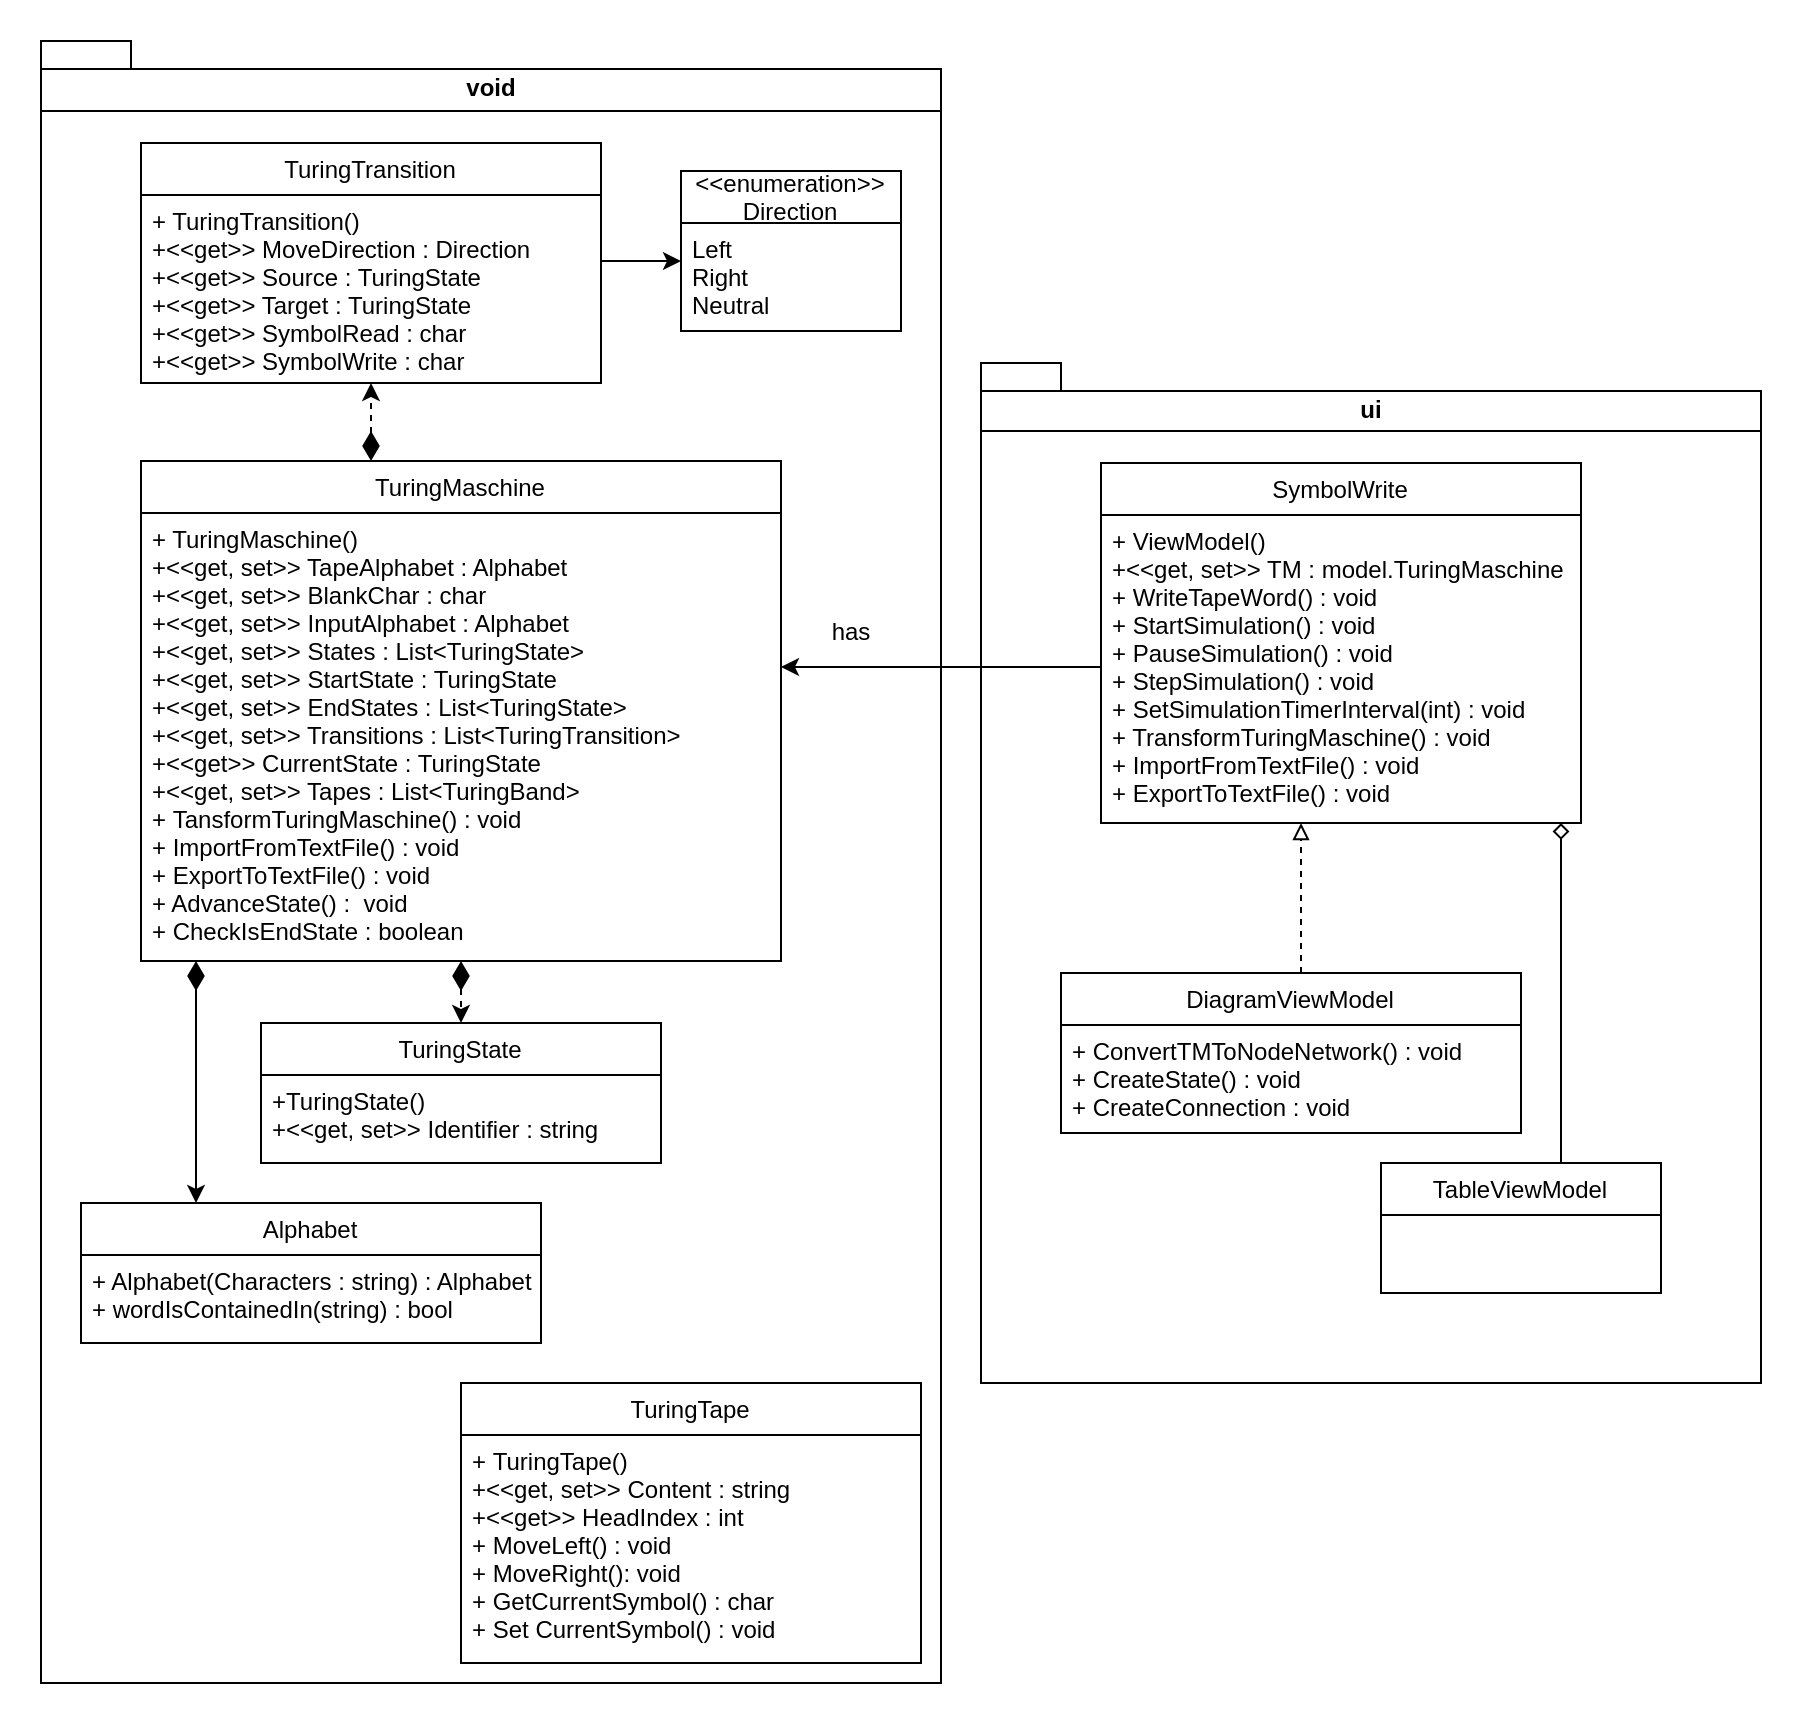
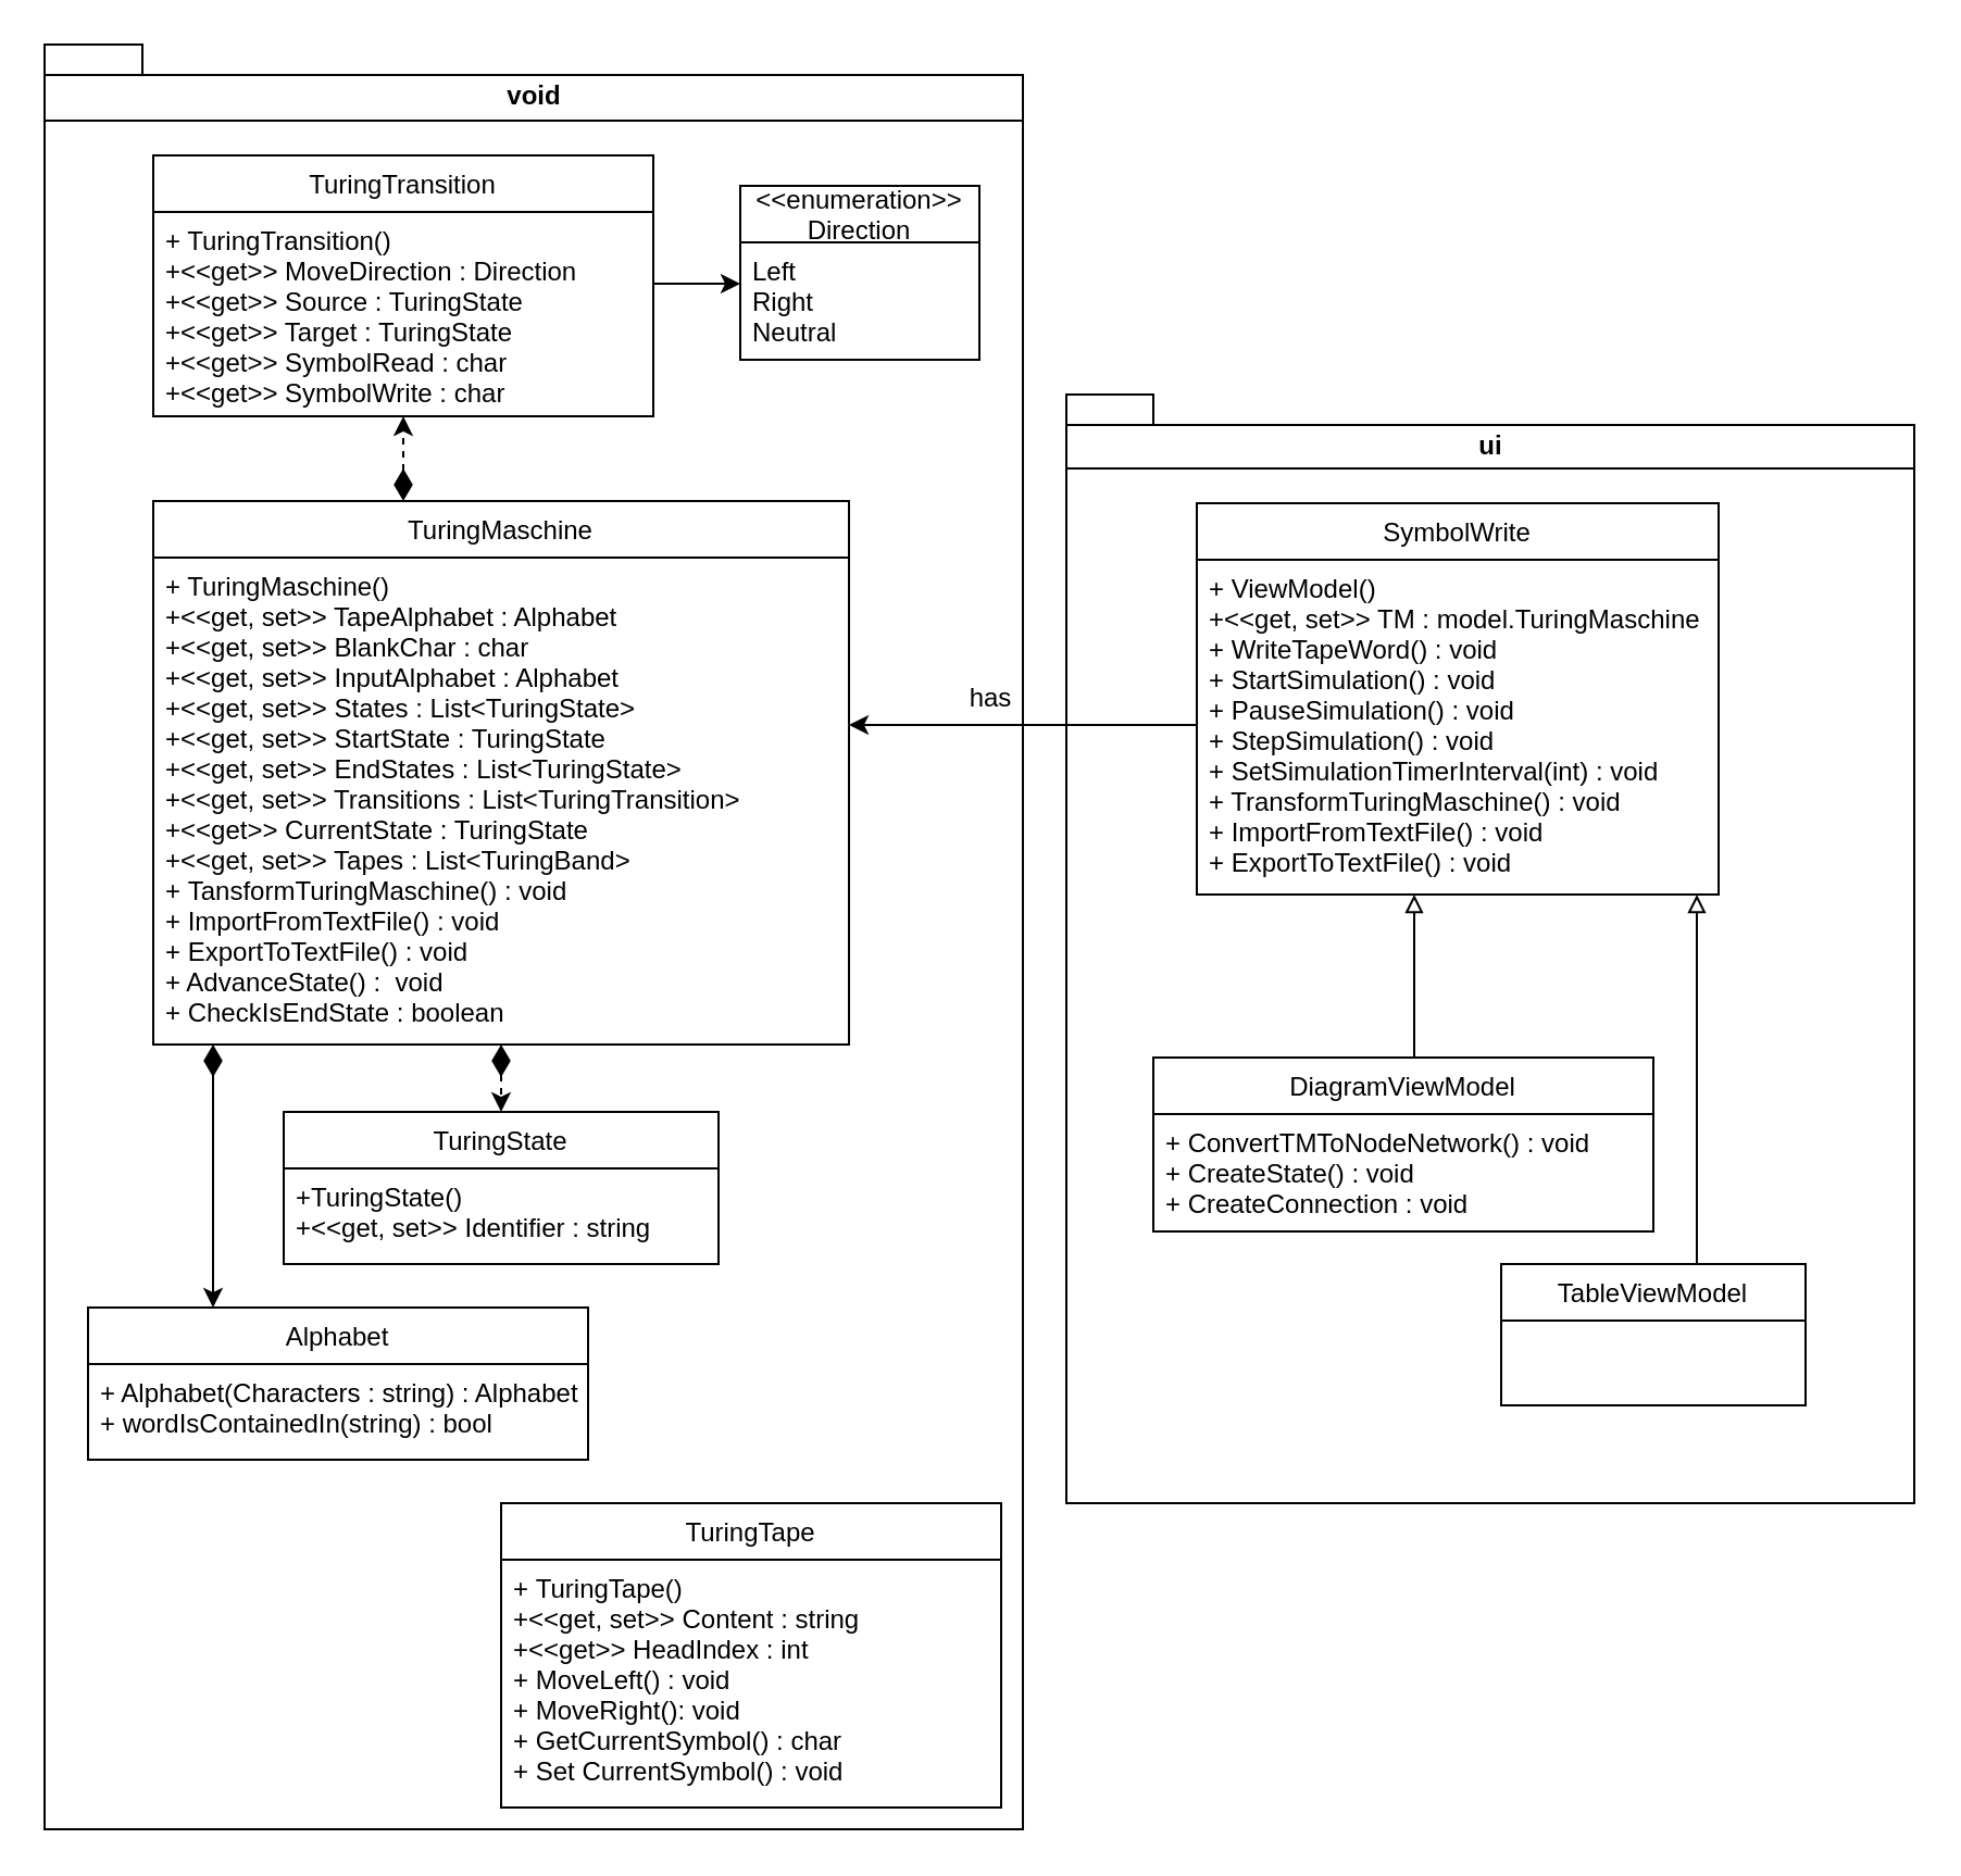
  <mxCell id="0" />
  <mxCell id="1" parent="0" />
  <mxCell id="2" value="void" style="shape=folder;fontStyle=1;spacingTop=10;tabWidth=40;tabHeight=14;tabPosition=left;html=1;strokeColor=default;verticalAlign=top;" parent="1" vertex="1"><mxGeometry x="20" y="20" width="450" height="821" as="geometry" /></mxCell>
  <mxCell id="3" value="ui" style="shape=folder;fontStyle=1;spacingTop=10;tabWidth=40;tabHeight=14;tabPosition=left;html=1;strokeColor=default;verticalAlign=top;" parent="1" vertex="1"><mxGeometry x="490" y="181" width="390" height="510" as="geometry" /></mxCell>
  <mxCell id="4" value="SymbolWrite" style="swimlane;fontStyle=0;childLayout=stackLayout;horizontal=1;startSize=26;fillColor=none;horizontalStack=0;resizeParent=1;resizeParentMax=0;resizeLast=0;collapsible=1;marginBottom=0;strokeColor=default;" parent="1" vertex="1"><mxGeometry x="550" y="231" width="240" height="180" as="geometry" /></mxCell>
  <mxCell id="5" value="+ ViewModel()&#10;+&lt;&lt;get, set&gt;&gt; TM : model.TuringMaschine&#10;+ WriteTapeWord() : void&#10;+ StartSimulation() : void&#10;+ PauseSimulation() : void&#10;+ StepSimulation() : void&#10;+ SetSimulationTimerInterval(int) : void&#10;+ TransformTuringMaschine() : void&#10;+ ImportFromTextFile() : void&#10;+ ExportToTextFile() : void" style="text;strokeColor=none;fillColor=none;align=left;verticalAlign=top;spacingLeft=4;spacingRight=4;overflow=hidden;rotatable=0;points=[[0,0.5],[1,0.5]];portConstraint=eastwest;" parent="4" vertex="1"><mxGeometry y="26" width="240" height="154" as="geometry" /></mxCell>
  <mxCell id="6" style="edgeStyle=orthogonalEdgeStyle;rounded=0;orthogonalLoop=1;jettySize=auto;html=1;entryX=0.5;entryY=0;entryDx=0;entryDy=0;startArrow=diamondThin;startFill=1;startSize=12;dashed=1;" parent="1" source="8" target="10" edge="1"><mxGeometry relative="1" as="geometry"><Array as="points"><mxPoint x="230" y="460" /><mxPoint x="230" y="460" /></Array></mxGeometry></mxCell>
  <mxCell id="7" style="edgeStyle=orthogonalEdgeStyle;rounded=0;orthogonalLoop=1;jettySize=auto;html=1;startArrow=diamondThin;startFill=1;startSize=12;dashed=1;" parent="1" source="8" target="23" edge="1"><mxGeometry relative="1" as="geometry"><Array as="points"><mxPoint x="185" y="210" /><mxPoint x="185" y="210" /></Array></mxGeometry></mxCell>
  <mxCell id="8" value="TuringMaschine" style="swimlane;fontStyle=0;childLayout=stackLayout;horizontal=1;startSize=26;fillColor=none;horizontalStack=0;resizeParent=1;resizeParentMax=0;resizeLast=0;collapsible=1;marginBottom=0;strokeColor=default;" parent="1" vertex="1"><mxGeometry x="70" y="230" width="320" height="250" as="geometry" /></mxCell>
  <mxCell id="9" value="+ TuringMaschine()&#10;+&lt;&lt;get, set&gt;&gt; TapeAlphabet : Alphabet &#10;+&lt;&lt;get, set&gt;&gt; BlankChar : char &#10;+&lt;&lt;get, set&gt;&gt; InputAlphabet : Alphabet &#10;+&lt;&lt;get, set&gt;&gt; States : List&lt;TuringState&gt; &#10;+&lt;&lt;get, set&gt;&gt; StartState : TuringState &#10;+&lt;&lt;get, set&gt;&gt; EndStates : List&lt;TuringState&gt; &#10;+&lt;&lt;get, set&gt;&gt; Transitions : List&lt;TuringTransition&gt; &#10;+&lt;&lt;get&gt;&gt; CurrentState : TuringState&#10;+&lt;&lt;get, set&gt;&gt; Tapes : List&lt;TuringBand&gt; &#10;+ TansformTuringMaschine() : void&#10;+ ImportFromTextFile() : void&#10;+ ExportToTextFile() : void&#10;+ AdvanceState() :  void&#10;+ CheckIsEndState : boolean" style="text;strokeColor=none;fillColor=none;align=left;verticalAlign=top;spacingLeft=4;spacingRight=4;overflow=hidden;rotatable=0;points=[[0,0.5],[1,0.5]];portConstraint=eastwest;" parent="8" vertex="1"><mxGeometry y="26" width="320" height="224" as="geometry" /></mxCell>
  <mxCell id="10" value="TuringState" style="swimlane;fontStyle=0;childLayout=stackLayout;horizontal=1;startSize=26;fillColor=none;horizontalStack=0;resizeParent=1;resizeParentMax=0;resizeLast=0;collapsible=1;marginBottom=0;strokeColor=default;" parent="1" vertex="1"><mxGeometry x="130" y="511" width="200" height="70" as="geometry" /></mxCell>
  <mxCell id="11" value="+TuringState()&#10;+&lt;&lt;get, set&gt;&gt; Identifier : string" style="text;strokeColor=none;fillColor=none;align=left;verticalAlign=top;spacingLeft=4;spacingRight=4;overflow=hidden;rotatable=0;points=[[0,0.5],[1,0.5]];portConstraint=eastwest;" parent="10" vertex="1"><mxGeometry y="26" width="200" height="44" as="geometry" /></mxCell>
- <mxCell id="12" style="edgeStyle=orthogonalEdgeStyle;rounded=0;orthogonalLoop=1;jettySize=auto;html=1;startArrow=none;startFill=0;endArrow=block;endFill=0;startSize=12;dashed=1;" parent="1" source="13" target="4" edge="1"><mxGeometry relative="1" as="geometry"><Array as="points"><mxPoint x="650" y="461" /><mxPoint x="650" y="461" /></Array></mxGeometry></mxCell>
+ <mxCell id="12" style="edgeStyle=orthogonalEdgeStyle;rounded=0;orthogonalLoop=1;jettySize=auto;html=1;startArrow=none;startFill=0;endArrow=block;endFill=0;startSize=12;" parent="1" source="13" target="4" edge="1"><mxGeometry relative="1" as="geometry"><Array as="points"><mxPoint x="650" y="461" /><mxPoint x="650" y="461" /></Array></mxGeometry></mxCell>
  <mxCell id="13" value="DiagramViewModel" style="swimlane;fontStyle=0;childLayout=stackLayout;horizontal=1;startSize=26;fillColor=none;horizontalStack=0;resizeParent=1;resizeParentMax=0;resizeLast=0;collapsible=1;marginBottom=0;strokeColor=default;" parent="1" vertex="1"><mxGeometry x="530" y="486" width="230" height="80" as="geometry" /></mxCell>
  <mxCell id="14" value="+ ConvertTMToNodeNetwork() : void&#10;+ CreateState() : void&#10;+ CreateConnection : void" style="text;strokeColor=none;fillColor=none;align=left;verticalAlign=top;spacingLeft=4;spacingRight=4;overflow=hidden;rotatable=0;points=[[0,0.5],[1,0.5]];portConstraint=eastwest;" parent="13" vertex="1"><mxGeometry y="26" width="230" height="54" as="geometry" /></mxCell>
  <mxCell id="15" style="edgeStyle=orthogonalEdgeStyle;rounded=0;orthogonalLoop=1;jettySize=auto;html=1;startArrow=none;startFill=0;startSize=12;" parent="1" source="5" target="9" edge="1"><mxGeometry relative="1" as="geometry"><Array as="points"><mxPoint x="420" y="333" /><mxPoint x="420" y="333" /></Array></mxGeometry></mxCell>
- <mxCell id="16" value="has" style="text;html=1;align=center;verticalAlign=middle;resizable=0;points=[];autosize=1;strokeColor=none;fillColor=none;" parent="1" vertex="1"><mxGeometry x="410" y="306" width="30" height="20" as="geometry" /></mxCell>
- <mxCell id="17" style="edgeStyle=orthogonalEdgeStyle;rounded=0;orthogonalLoop=1;jettySize=auto;html=1;exitX=0.75;exitY=0;exitDx=0;exitDy=0;startArrow=none;startFill=0;startSize=12;endArrow=diamond;endFill=0;" parent="1" source="18" target="4" edge="1"><mxGeometry relative="1" as="geometry"><Array as="points"><mxPoint x="780" y="581" /></Array></mxGeometry></mxCell>
+ <mxCell id="16" value="has" style="text;html=1;align=center;verticalAlign=middle;resizable=0;points=[];autosize=1;strokeColor=none;fillColor=none;" parent="1" vertex="1"><mxGeometry x="440" y="311" width="30" height="20" as="geometry" /></mxCell>
+ <mxCell id="17" style="edgeStyle=orthogonalEdgeStyle;rounded=0;orthogonalLoop=1;jettySize=auto;html=1;exitX=0.75;exitY=0;exitDx=0;exitDy=0;startArrow=none;startFill=0;startSize=12;endArrow=block;endFill=0;" parent="1" source="18" target="4" edge="1"><mxGeometry relative="1" as="geometry"><Array as="points"><mxPoint x="780" y="581" /></Array></mxGeometry></mxCell>
  <mxCell id="18" value="TableViewModel" style="swimlane;fontStyle=0;childLayout=stackLayout;horizontal=1;startSize=26;fillColor=none;horizontalStack=0;resizeParent=1;resizeParentMax=0;resizeLast=0;collapsible=1;marginBottom=0;strokeColor=default;" parent="1" vertex="1"><mxGeometry x="690" y="581" width="140" height="65" as="geometry" /></mxCell>
  <mxCell id="19" value="Alphabet" style="swimlane;fontStyle=0;childLayout=stackLayout;horizontal=1;startSize=26;fillColor=none;horizontalStack=0;resizeParent=1;resizeParentMax=0;resizeLast=0;collapsible=1;marginBottom=0;strokeColor=default;" parent="1" vertex="1"><mxGeometry x="40" y="601" width="230" height="70" as="geometry" /></mxCell>
  <mxCell id="20" value="+ Alphabet(Characters : string) : Alphabet&#10;+ wordIsContainedIn(string) : bool" style="text;strokeColor=none;fillColor=none;align=left;verticalAlign=top;spacingLeft=4;spacingRight=4;overflow=hidden;rotatable=0;points=[[0,0.5],[1,0.5]];portConstraint=eastwest;" parent="19" vertex="1"><mxGeometry y="26" width="230" height="44" as="geometry" /></mxCell>
  <mxCell id="21" value="TuringTape" style="swimlane;fontStyle=0;childLayout=stackLayout;horizontal=1;startSize=26;fillColor=none;horizontalStack=0;resizeParent=1;resizeParentMax=0;resizeLast=0;collapsible=1;marginBottom=0;strokeColor=default;" parent="1" vertex="1"><mxGeometry x="230" y="691" width="230" height="140" as="geometry" /></mxCell>
  <mxCell id="22" value="+ TuringTape()&#10;+&lt;&lt;get, set&gt;&gt; Content : string&#10;+&lt;&lt;get&gt;&gt; HeadIndex : int&#10;+ MoveLeft() : void&#10;+ MoveRight(): void&#10;+ GetCurrentSymbol() : char&#10;+ Set CurrentSymbol() : void" style="text;strokeColor=none;fillColor=none;align=left;verticalAlign=top;spacingLeft=4;spacingRight=4;overflow=hidden;rotatable=0;points=[[0,0.5],[1,0.5]];portConstraint=eastwest;" parent="21" vertex="1"><mxGeometry y="26" width="230" height="114" as="geometry" /></mxCell>
  <mxCell id="23" value="TuringTransition" style="swimlane;fontStyle=0;childLayout=stackLayout;horizontal=1;startSize=26;fillColor=none;horizontalStack=0;resizeParent=1;resizeParentMax=0;resizeLast=0;collapsible=1;marginBottom=0;strokeColor=default;" parent="1" vertex="1"><mxGeometry x="70" y="71" width="230" height="120" as="geometry" /></mxCell>
  <mxCell id="24" value="+ TuringTransition()&#10;+&lt;&lt;get&gt;&gt; MoveDirection : Direction&#10;+&lt;&lt;get&gt;&gt; Source : TuringState&#10;+&lt;&lt;get&gt;&gt; Target : TuringState&#10;+&lt;&lt;get&gt;&gt; SymbolRead : char&#10;+&lt;&lt;get&gt;&gt; SymbolWrite : char" style="text;strokeColor=none;fillColor=none;align=left;verticalAlign=top;spacingLeft=4;spacingRight=4;overflow=hidden;rotatable=0;points=[[0,0.5],[1,0.5]];portConstraint=eastwest;" parent="23" vertex="1"><mxGeometry y="26" width="230" height="94" as="geometry" /></mxCell>
  <mxCell id="25" value="&lt;&lt;enumeration&gt;&gt;&#10;Direction" style="swimlane;fontStyle=0;childLayout=stackLayout;horizontal=1;startSize=26;fillColor=none;horizontalStack=0;resizeParent=1;resizeParentMax=0;resizeLast=0;collapsible=1;marginBottom=0;strokeColor=default;" parent="1" vertex="1"><mxGeometry x="340" y="85" width="110" height="80" as="geometry" /></mxCell>
  <mxCell id="26" value="Left&#10;Right&#10;Neutral" style="text;strokeColor=none;fillColor=none;align=left;verticalAlign=top;spacingLeft=4;spacingRight=4;overflow=hidden;rotatable=0;points=[[0,0.5],[1,0.5]];portConstraint=eastwest;" parent="25" vertex="1"><mxGeometry y="26" width="110" height="54" as="geometry" /></mxCell>
  <mxCell id="27" style="edgeStyle=orthogonalEdgeStyle;rounded=0;orthogonalLoop=1;jettySize=auto;html=1;startArrow=none;startFill=0;startSize=12;" parent="1" source="24" target="26" edge="1"><mxGeometry relative="1" as="geometry"><Array as="points"><mxPoint x="330" y="130" /><mxPoint x="330" y="130" /></Array></mxGeometry></mxCell>
  <mxCell id="28" style="edgeStyle=orthogonalEdgeStyle;rounded=0;orthogonalLoop=1;jettySize=auto;html=1;entryX=0.25;entryY=0;entryDx=0;entryDy=0;startArrow=diamondThin;startFill=1;startSize=12;" parent="1" source="9" target="19" edge="1"><mxGeometry relative="1" as="geometry"><Array as="points"><mxPoint x="98" y="520" /></Array></mxGeometry></mxCell>
  <mxCell id="29" value="" style="line;strokeWidth=1;fillColor=none;align=left;verticalAlign=middle;spacingTop=-1;spacingLeft=3;spacingRight=3;rotatable=0;labelPosition=right;points=[];portConstraint=eastwest;" parent="1" vertex="1"><mxGeometry x="20" y="51" width="450" height="8" as="geometry" /></mxCell>
  <mxCell id="30" value="" style="line;strokeWidth=1;fillColor=none;align=left;verticalAlign=middle;spacingTop=-1;spacingLeft=3;spacingRight=3;rotatable=0;labelPosition=right;points=[];portConstraint=eastwest;" parent="1" vertex="1"><mxGeometry x="490" y="211" width="390" height="8" as="geometry" /></mxCell>
